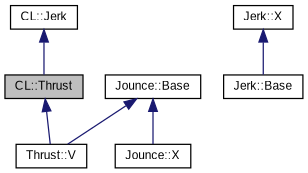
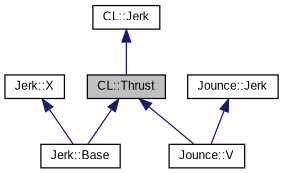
  digraph {
    fontname="Liberation Sans"
    node [color=black fillcolor=white fontname="Liberation Sans" fontsize=10 shape=record style=filled]
    edge [color=midnightblue dir=back fontname="Liberation Sans" fontsize=10 labelfontname=Helvetica labelfontsize=10 style=solid]
    n1 [fillcolor=grey75 fontcolor=black height=0.2 label="CL::Thrust" width=0.4]
    n2 [height=0.2 label="Jerk::Base" width=0.4]
-   n3 [height=0.2 label="Thrust::V" width=0.4]
-   n4 [height=0.2 label="Jounce::Base" width=0.4]
-   n5 [height=0.2 label="Jounce::X" width=0.4]
+   n3 [height=0.2 label="Jounce::V" width=0.4]
+   n4 [height=0.2 label="Jounce::Jerk" width=0.4]
    n6 [height=0.2 label="CL::Jerk" width=0.4]
    n7 [height=0.2 label="Jerk::X" width=0.4]
+   n1 -> n2
    n1 -> n3
    n4 -> n3
-   n4 -> n5
    n6 -> n1
    n7 -> n2
  }
